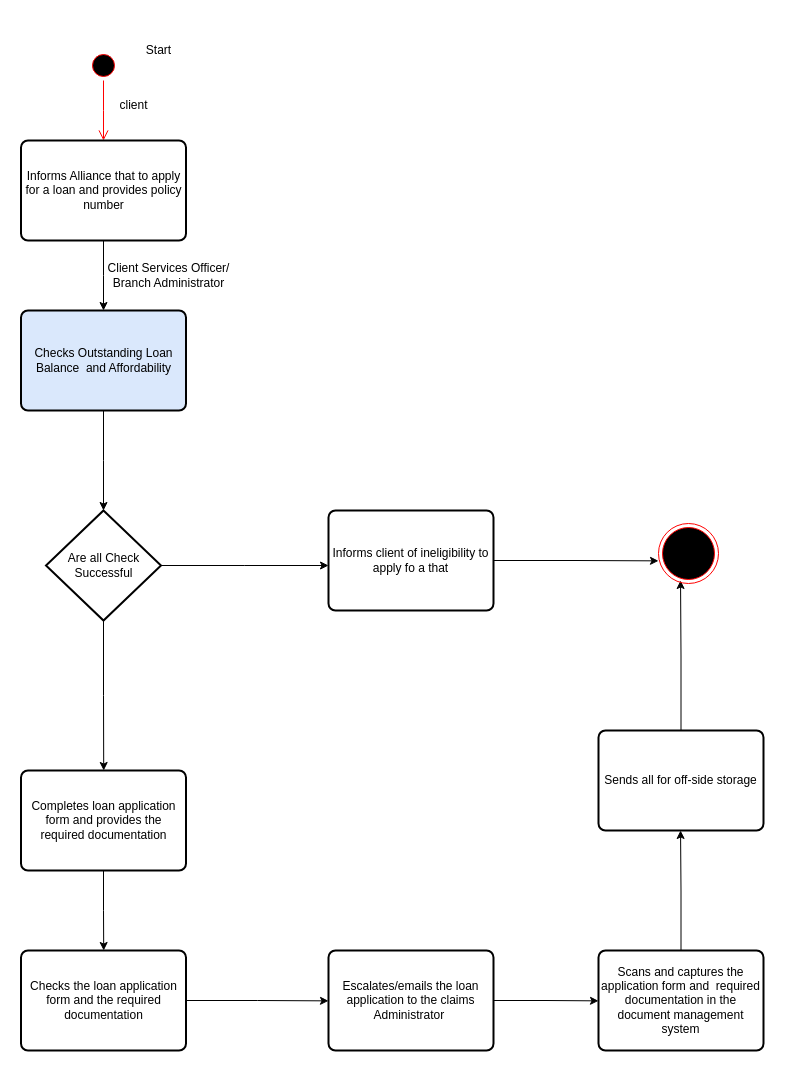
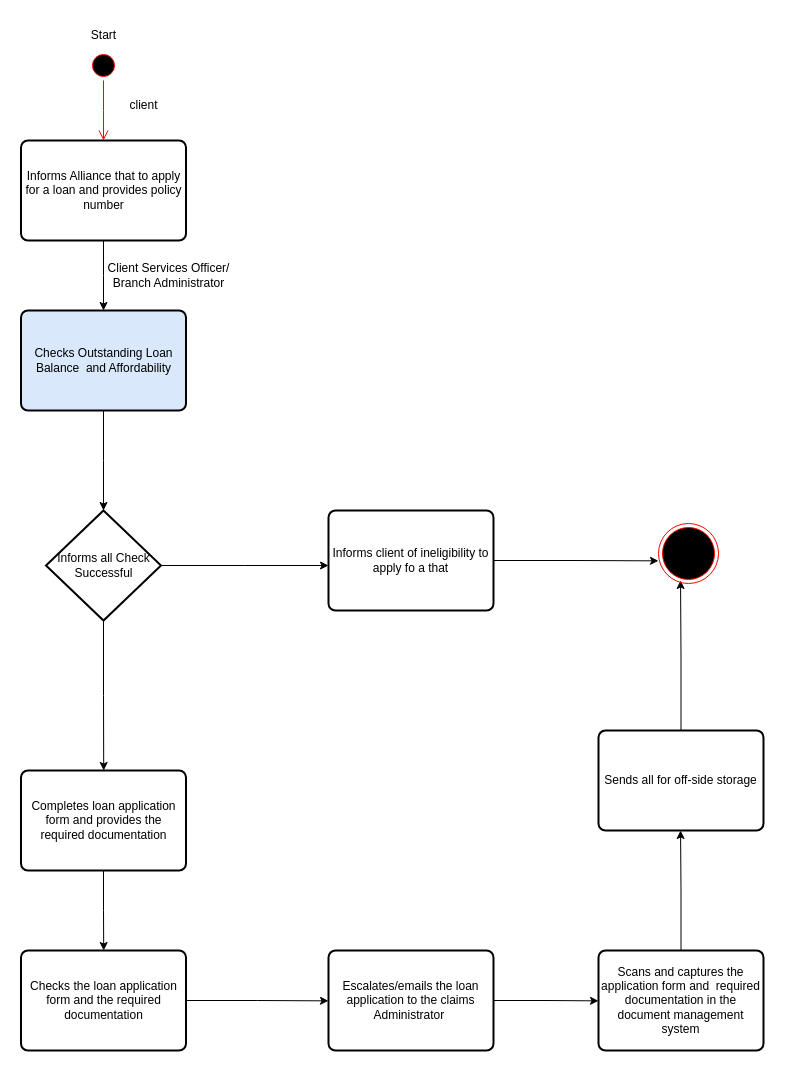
  <mxCell id="0" />
  <mxCell id="1" parent="0" />
  <mxCell id="2" value="" style="ellipse;html=1;shape=startState;fillColor=#000000;strokeColor=#ff0000;" vertex="1" parent="1"><mxGeometry x="88" y="50" width="30" height="30" as="geometry" /></mxCell>
  <mxCell id="3" value="" style="edgeStyle=orthogonalEdgeStyle;html=1;verticalAlign=bottom;endArrow=open;endSize=8;strokeColor=#ff0000;rounded=0;" edge="1" source="2" parent="1"><mxGeometry relative="1" as="geometry"><mxPoint x="103" y="140" as="targetPoint" /></mxGeometry></mxCell>
- <mxCell id="4" value="Start" style="text;html=1;align=center;verticalAlign=middle;resizable=0;points=[];autosize=1;strokeColor=none;fillColor=none;" vertex="1" parent="1"><mxGeometry x="133" y="35" width="50" height="30" as="geometry" /></mxCell>
+ <mxCell id="4" value="Start" style="text;html=1;align=center;verticalAlign=middle;resizable=0;points=[];autosize=1;strokeColor=none;fillColor=none;" vertex="1" parent="1"><mxGeometry x="78" y="20" width="50" height="30" as="geometry" /></mxCell>
  <mxCell id="5" style="edgeStyle=orthogonalEdgeStyle;rounded=0;orthogonalLoop=1;jettySize=auto;html=1;exitX=0.5;exitY=1;exitDx=0;exitDy=0;" edge="1" parent="1" source="6"><mxGeometry relative="1" as="geometry"><mxPoint x="103" y="310" as="targetPoint" /></mxGeometry></mxCell>
  <mxCell id="6" value="Informs Alliance that to apply for a loan and provides policy number" style="rounded=1;whiteSpace=wrap;html=1;absoluteArcSize=1;arcSize=14;strokeWidth=2;" vertex="1" parent="1"><mxGeometry x="20.5" y="140" width="165" height="100" as="geometry" /></mxCell>
- <mxCell id="7" value="client" style="text;html=1;align=center;verticalAlign=middle;resizable=0;points=[];autosize=1;strokeColor=none;fillColor=none;" vertex="1" parent="1"><mxGeometry x="108" y="90" width="50" height="30" as="geometry" /></mxCell>
+ <mxCell id="7" value="client" style="text;html=1;align=center;verticalAlign=middle;resizable=0;points=[];autosize=1;strokeColor=none;fillColor=none;" vertex="1" parent="1"><mxGeometry x="118" y="90" width="50" height="30" as="geometry" /></mxCell>
  <mxCell id="8" value="Client Services Officer/&lt;br&gt;Branch Administrator" style="text;html=1;align=center;verticalAlign=middle;resizable=0;points=[];autosize=1;strokeColor=none;fillColor=none;" vertex="1" parent="1"><mxGeometry x="93" y="255" width="150" height="40" as="geometry" /></mxCell>
  <mxCell id="9" style="edgeStyle=orthogonalEdgeStyle;rounded=0;orthogonalLoop=1;jettySize=auto;html=1;exitX=0.5;exitY=1;exitDx=0;exitDy=0;" edge="1" parent="1" source="10"><mxGeometry relative="1" as="geometry"><mxPoint x="103" y="510" as="targetPoint" /></mxGeometry></mxCell>
  <mxCell id="10" value="Checks Outstanding Loan Balance&amp;nbsp; and Affordability" style="rounded=1;whiteSpace=wrap;html=1;absoluteArcSize=1;arcSize=14;strokeWidth=2;fillColor=#dae8fc;" vertex="1" parent="1"><mxGeometry x="20.5" y="310" width="165" height="100" as="geometry" /></mxCell>
  <mxCell id="11" style="edgeStyle=orthogonalEdgeStyle;rounded=0;orthogonalLoop=1;jettySize=auto;html=1;exitX=1;exitY=0.5;exitDx=0;exitDy=0;exitPerimeter=0;" edge="1" parent="1" source="13"><mxGeometry relative="1" as="geometry"><mxPoint x="328" y="565" as="targetPoint" /></mxGeometry></mxCell>
  <mxCell id="12" style="edgeStyle=orthogonalEdgeStyle;rounded=0;orthogonalLoop=1;jettySize=auto;html=1;exitX=0.5;exitY=1;exitDx=0;exitDy=0;exitPerimeter=0;" edge="1" parent="1" source="13"><mxGeometry relative="1" as="geometry"><mxPoint x="103.222" y="770" as="targetPoint" /></mxGeometry></mxCell>
- <mxCell id="13" value="Are all Check Successful" style="strokeWidth=2;html=1;shape=mxgraph.flowchart.decision;whiteSpace=wrap;" vertex="1" parent="1"><mxGeometry x="45.5" y="510" width="115" height="110" as="geometry" /></mxCell>
+ <mxCell id="13" value="Informs all Check Successful" style="strokeWidth=2;html=1;shape=mxgraph.flowchart.decision;whiteSpace=wrap;" vertex="1" parent="1"><mxGeometry x="45.5" y="510" width="115" height="110" as="geometry" /></mxCell>
  <mxCell id="14" style="edgeStyle=orthogonalEdgeStyle;rounded=0;orthogonalLoop=1;jettySize=auto;html=1;exitX=1;exitY=0.5;exitDx=0;exitDy=0;" edge="1" parent="1" source="15"><mxGeometry relative="1" as="geometry"><mxPoint x="658" y="560.368" as="targetPoint" /></mxGeometry></mxCell>
  <mxCell id="15" value="Informs client of ineligibility to apply fo a that" style="rounded=1;whiteSpace=wrap;html=1;absoluteArcSize=1;arcSize=14;strokeWidth=2;" vertex="1" parent="1"><mxGeometry x="328" y="510" width="165" height="100" as="geometry" /></mxCell>
  <mxCell id="16" style="edgeStyle=orthogonalEdgeStyle;rounded=0;orthogonalLoop=1;jettySize=auto;html=1;exitX=0.5;exitY=1;exitDx=0;exitDy=0;" edge="1" parent="1" source="17"><mxGeometry relative="1" as="geometry"><mxPoint x="103.211" y="950" as="targetPoint" /></mxGeometry></mxCell>
  <mxCell id="17" value="Completes loan application form and provides the required documentation" style="rounded=1;whiteSpace=wrap;html=1;absoluteArcSize=1;arcSize=14;strokeWidth=2;" vertex="1" parent="1"><mxGeometry x="20.5" y="770" width="165" height="100" as="geometry" /></mxCell>
  <mxCell id="18" style="edgeStyle=orthogonalEdgeStyle;rounded=0;orthogonalLoop=1;jettySize=auto;html=1;exitX=1;exitY=0.5;exitDx=0;exitDy=0;" edge="1" parent="1" source="19"><mxGeometry relative="1" as="geometry"><mxPoint x="328" y="1000.368" as="targetPoint" /></mxGeometry></mxCell>
  <mxCell id="19" value="Checks the loan application form and the required documentation" style="rounded=1;whiteSpace=wrap;html=1;absoluteArcSize=1;arcSize=14;strokeWidth=2;" vertex="1" parent="1"><mxGeometry x="20.5" y="950" width="165" height="100" as="geometry" /></mxCell>
  <mxCell id="20" style="edgeStyle=orthogonalEdgeStyle;rounded=0;orthogonalLoop=1;jettySize=auto;html=1;exitX=1;exitY=0.5;exitDx=0;exitDy=0;" edge="1" parent="1" source="21"><mxGeometry relative="1" as="geometry"><mxPoint x="598" y="1000.368" as="targetPoint" /></mxGeometry></mxCell>
  <mxCell id="21" value="Escalates/emails the loan application to the claims Administrator&amp;nbsp;" style="rounded=1;whiteSpace=wrap;html=1;absoluteArcSize=1;arcSize=14;strokeWidth=2;" vertex="1" parent="1"><mxGeometry x="328" y="950" width="165" height="100" as="geometry" /></mxCell>
  <mxCell id="22" style="edgeStyle=orthogonalEdgeStyle;rounded=0;orthogonalLoop=1;jettySize=auto;html=1;exitX=0.5;exitY=0;exitDx=0;exitDy=0;" edge="1" parent="1" source="23"><mxGeometry relative="1" as="geometry"><mxPoint x="680.053" y="830" as="targetPoint" /></mxGeometry></mxCell>
  <mxCell id="23" value="Scans and captures the application form and&amp;nbsp; required documentation in the document management system" style="rounded=1;whiteSpace=wrap;html=1;absoluteArcSize=1;arcSize=14;strokeWidth=2;" vertex="1" parent="1"><mxGeometry x="598" y="950" width="165" height="100" as="geometry" /></mxCell>
  <mxCell id="24" style="edgeStyle=orthogonalEdgeStyle;rounded=0;orthogonalLoop=1;jettySize=auto;html=1;exitX=0.5;exitY=0;exitDx=0;exitDy=0;" edge="1" parent="1" source="25"><mxGeometry relative="1" as="geometry"><mxPoint x="680.053" y="580" as="targetPoint" /></mxGeometry></mxCell>
  <mxCell id="25" value="Sends all for off-side storage" style="rounded=1;whiteSpace=wrap;html=1;absoluteArcSize=1;arcSize=14;strokeWidth=2;" vertex="1" parent="1"><mxGeometry x="598" y="730" width="165" height="100" as="geometry" /></mxCell>
  <mxCell id="26" value="" style="ellipse;html=1;shape=endState;fillColor=#000000;strokeColor=#ff0000;" vertex="1" parent="1"><mxGeometry x="658" y="523" width="60" height="60" as="geometry" /></mxCell>
